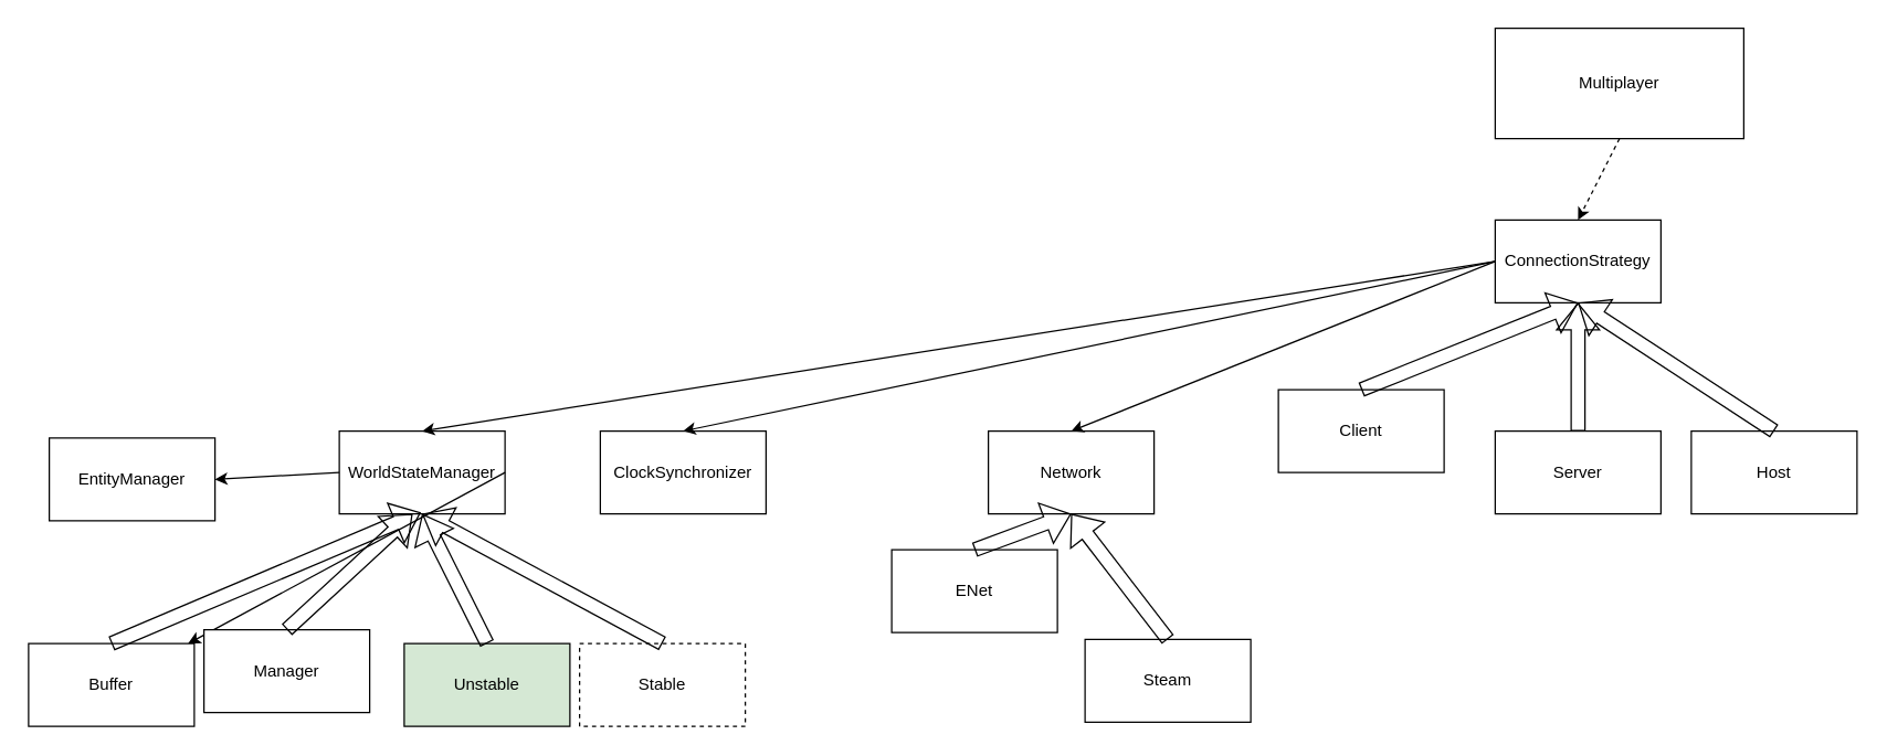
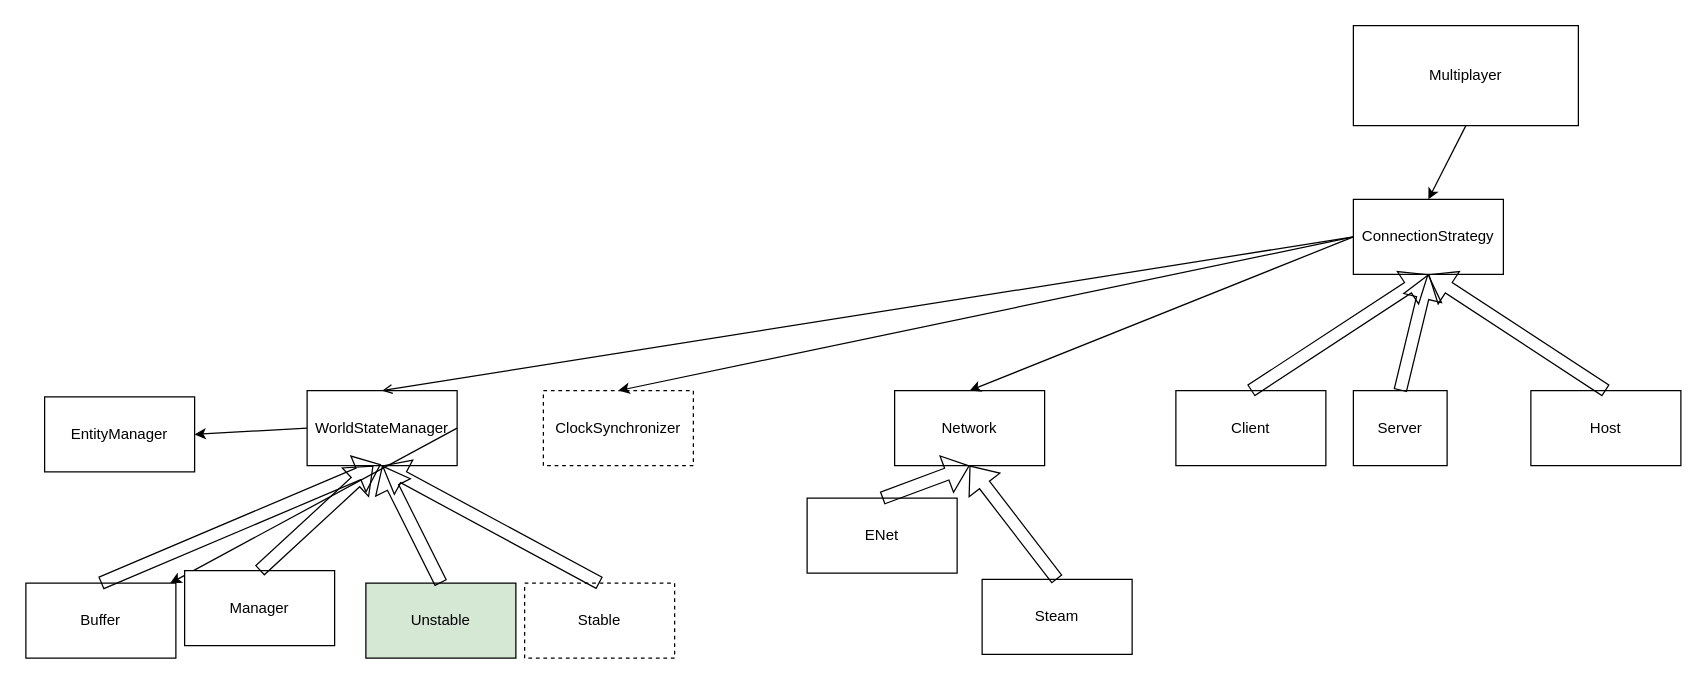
  <mxCell id="0" />
  <mxCell id="1" parent="0" />
  <mxCell id="2" value="Multiplayer" style="rounded=0;whiteSpace=wrap;html=1;" parent="1" vertex="1"><mxGeometry x="1082" y="20" width="180" height="80" as="geometry" /></mxCell>
  <mxCell id="3" value="Network" style="rounded=0;whiteSpace=wrap;html=1;" parent="1" vertex="1"><mxGeometry x="715" y="312" width="120" height="60" as="geometry" /></mxCell>
  <mxCell id="4" value="ENet" style="rounded=0;whiteSpace=wrap;html=1;" parent="1" vertex="1"><mxGeometry x="645" y="398" width="120" height="60" as="geometry" /></mxCell>
  <mxCell id="5" value="Steam" style="rounded=0;whiteSpace=wrap;html=1;" parent="1" vertex="1"><mxGeometry x="785" y="463" width="120" height="60" as="geometry" /></mxCell>
  <mxCell id="6" value="" style="shape=flexArrow;endArrow=classic;html=1;rounded=0;entryX=0.5;entryY=1;entryDx=0;entryDy=0;exitX=0.5;exitY=0;exitDx=0;exitDy=0;" parent="1" source="4" target="3" edge="1"><mxGeometry width="50" height="50" relative="1" as="geometry"><mxPoint x="975" y="580" as="sourcePoint" /><mxPoint x="1025" y="530" as="targetPoint" /></mxGeometry></mxCell>
  <mxCell id="7" value="" style="shape=flexArrow;endArrow=classic;html=1;rounded=0;exitX=0.5;exitY=0;exitDx=0;exitDy=0;" parent="1" source="5" edge="1"><mxGeometry width="50" height="50" relative="1" as="geometry"><mxPoint x="975" y="580" as="sourcePoint" /><mxPoint x="775" y="372" as="targetPoint" /></mxGeometry></mxCell>
  <mxCell id="8" value="ConnectionStrategy" style="rounded=0;whiteSpace=wrap;html=1;" parent="1" vertex="1"><mxGeometry x="1082" y="159" width="120" height="60" as="geometry" /></mxCell>
- <mxCell id="9" value="Client" style="rounded=0;whiteSpace=wrap;html=1;" parent="1" vertex="1"><mxGeometry x="925" y="282" width="120" height="60" as="geometry" /></mxCell>
- <mxCell id="10" value="Server" style="rounded=0;whiteSpace=wrap;html=1;" parent="1" vertex="1"><mxGeometry x="1082" y="312" width="120" height="60" as="geometry" /></mxCell>
+ <mxCell id="9" value="Client" style="rounded=0;whiteSpace=wrap;html=1;" parent="1" vertex="1"><mxGeometry x="940" y="312" width="120" height="60" as="geometry" /></mxCell>
+ <mxCell id="10" value="Server" style="rounded=0;whiteSpace=wrap;html=1;" parent="1" vertex="1"><mxGeometry x="1082" y="312" width="75" height="60" as="geometry" /></mxCell>
  <mxCell id="11" value="Host" style="rounded=0;whiteSpace=wrap;html=1;" parent="1" vertex="1"><mxGeometry x="1224" y="312" width="120" height="60" as="geometry" /></mxCell>
  <mxCell id="12" value="" style="shape=flexArrow;endArrow=classic;html=1;rounded=0;exitX=0.5;exitY=0;exitDx=0;exitDy=0;entryX=0.5;entryY=1;entryDx=0;entryDy=0;" parent="1" source="9" target="8" edge="1"><mxGeometry width="50" height="50" relative="1" as="geometry"><mxPoint x="893" y="366" as="sourcePoint" /><mxPoint x="943" y="316" as="targetPoint" /></mxGeometry></mxCell>
  <mxCell id="13" value="" style="shape=flexArrow;endArrow=classic;html=1;rounded=0;entryX=0.5;entryY=1;entryDx=0;entryDy=0;exitX=0.5;exitY=0;exitDx=0;exitDy=0;" parent="1" source="10" target="8" edge="1"><mxGeometry width="50" height="50" relative="1" as="geometry"><mxPoint x="893" y="366" as="sourcePoint" /><mxPoint x="943" y="316" as="targetPoint" /></mxGeometry></mxCell>
  <mxCell id="14" value="" style="shape=flexArrow;endArrow=classic;html=1;rounded=0;entryX=0.5;entryY=1;entryDx=0;entryDy=0;exitX=0.5;exitY=0;exitDx=0;exitDy=0;" parent="1" source="11" target="8" edge="1"><mxGeometry width="50" height="50" relative="1" as="geometry"><mxPoint x="893" y="366" as="sourcePoint" /><mxPoint x="943" y="316" as="targetPoint" /></mxGeometry></mxCell>
  <mxCell id="15" value="" style="endArrow=classic;html=1;rounded=0;exitX=0;exitY=0.5;exitDx=0;exitDy=0;entryX=0.5;entryY=0;entryDx=0;entryDy=0;" parent="1" source="8" target="3" edge="1"><mxGeometry width="50" height="50" relative="1" as="geometry"><mxPoint x="948" y="366" as="sourcePoint" /><mxPoint x="998" y="316" as="targetPoint" /></mxGeometry></mxCell>
- <mxCell id="16" value="" style="endArrow=classic;html=1;rounded=0;exitX=0.5;exitY=1;exitDx=0;exitDy=0;entryX=0.5;entryY=0;entryDx=0;entryDy=0;dashed=1;" parent="1" source="2" target="8" edge="1"><mxGeometry width="50" height="50" relative="1" as="geometry"><mxPoint x="948" y="366" as="sourcePoint" /><mxPoint x="998" y="316" as="targetPoint" /></mxGeometry></mxCell>
- <mxCell id="17" value="ClockSynchronizer" style="rounded=0;whiteSpace=wrap;html=1;" parent="1" vertex="1"><mxGeometry x="434" y="312" width="120" height="60" as="geometry" /></mxCell>
+ <mxCell id="16" value="" style="endArrow=classic;html=1;rounded=0;exitX=0.5;exitY=1;exitDx=0;exitDy=0;entryX=0.5;entryY=0;entryDx=0;entryDy=0;" parent="1" source="2" target="8" edge="1"><mxGeometry width="50" height="50" relative="1" as="geometry"><mxPoint x="948" y="366" as="sourcePoint" /><mxPoint x="998" y="316" as="targetPoint" /></mxGeometry></mxCell>
+ <mxCell id="17" value="ClockSynchronizer" style="rounded=0;whiteSpace=wrap;html=1;dashed=1;" parent="1" vertex="1"><mxGeometry x="434" y="312" width="120" height="60" as="geometry" /></mxCell>
  <mxCell id="18" value="WorldStateManager" style="rounded=0;whiteSpace=wrap;html=1;" parent="1" vertex="1"><mxGeometry x="245" y="312" width="120" height="60" as="geometry" /></mxCell>
  <mxCell id="19" value="" style="endArrow=classic;html=1;rounded=0;exitX=0;exitY=0.5;exitDx=0;exitDy=0;entryX=0.5;entryY=0;entryDx=0;entryDy=0;" parent="1" source="8" target="17" edge="1"><mxGeometry width="50" height="50" relative="1" as="geometry"><mxPoint x="509" y="371" as="sourcePoint" /><mxPoint x="559" y="321" as="targetPoint" /></mxGeometry></mxCell>
- <mxCell id="20" value="" style="endArrow=classic;html=1;rounded=0;exitX=0;exitY=0.5;exitDx=0;exitDy=0;entryX=0.5;entryY=0;entryDx=0;entryDy=0;" parent="1" source="8" target="18" edge="1"><mxGeometry width="50" height="50" relative="1" as="geometry"><mxPoint x="509" y="371" as="sourcePoint" /><mxPoint x="559" y="321" as="targetPoint" /></mxGeometry></mxCell>
+ <mxCell id="20" value="" style="endArrow=open;html=1;rounded=0;exitX=0;exitY=0.5;exitDx=0;exitDy=0;entryX=0.5;entryY=0;entryDx=0;entryDy=0;" parent="1" source="8" target="18" edge="1"><mxGeometry width="50" height="50" relative="1" as="geometry"><mxPoint x="509" y="371" as="sourcePoint" /><mxPoint x="559" y="321" as="targetPoint" /></mxGeometry></mxCell>
  <mxCell id="21" value="" style="endArrow=classic;html=1;rounded=0;exitX=1;exitY=0.5;exitDx=0;exitDy=0;" parent="1" source="18" target="28" edge="1"><mxGeometry width="50" height="50" relative="1" as="geometry"><mxPoint x="802" y="371" as="sourcePoint" /><mxPoint x="444" y="364" as="targetPoint" /></mxGeometry></mxCell>
  <mxCell id="22" value="EntityManager" style="rounded=0;whiteSpace=wrap;html=1;" parent="1" vertex="1"><mxGeometry x="35" y="317" width="120" height="60" as="geometry" /></mxCell>
  <mxCell id="23" value="" style="endArrow=classic;html=1;rounded=0;exitX=0;exitY=0.5;exitDx=0;exitDy=0;entryX=1;entryY=0.5;entryDx=0;entryDy=0;" parent="1" source="18" target="22" edge="1"><mxGeometry width="50" height="50" relative="1" as="geometry"><mxPoint x="605" y="369" as="sourcePoint" /><mxPoint x="655" y="319" as="targetPoint" /></mxGeometry></mxCell>
  <mxCell id="24" value="Unstable" style="rounded=0;whiteSpace=wrap;html=1;fillColor=#d5e8d4;" parent="1" vertex="1"><mxGeometry x="292" y="466" width="120" height="60" as="geometry" /></mxCell>
  <mxCell id="25" value="Stable" style="rounded=0;whiteSpace=wrap;html=1;dashed=1;" parent="1" vertex="1"><mxGeometry x="419" y="466" width="120" height="60" as="geometry" /></mxCell>
  <mxCell id="26" value="" style="shape=flexArrow;endArrow=classic;html=1;rounded=0;exitX=0.5;exitY=0;exitDx=0;exitDy=0;entryX=0.5;entryY=1;entryDx=0;entryDy=0;" parent="1" source="24" target="18" edge="1"><mxGeometry width="50" height="50" relative="1" as="geometry"><mxPoint x="605" y="369" as="sourcePoint" /><mxPoint x="655" y="319" as="targetPoint" /></mxGeometry></mxCell>
  <mxCell id="27" value="" style="shape=flexArrow;endArrow=classic;html=1;rounded=0;entryX=0.5;entryY=1;entryDx=0;entryDy=0;exitX=0.5;exitY=0;exitDx=0;exitDy=0;" parent="1" source="25" target="18" edge="1"><mxGeometry width="50" height="50" relative="1" as="geometry"><mxPoint x="605" y="369" as="sourcePoint" /><mxPoint x="655" y="319" as="targetPoint" /></mxGeometry></mxCell>
  <mxCell id="28" value="Buffer" style="rounded=0;whiteSpace=wrap;html=1;" parent="1" vertex="1"><mxGeometry x="20" y="466" width="120" height="60" as="geometry" /></mxCell>
  <mxCell id="29" value="Manager" style="rounded=0;whiteSpace=wrap;html=1;" parent="1" vertex="1"><mxGeometry x="147" y="456" width="120" height="60" as="geometry" /></mxCell>
  <mxCell id="30" value="" style="shape=flexArrow;endArrow=classic;html=1;rounded=0;exitX=0.5;exitY=0;exitDx=0;exitDy=0;" parent="1" source="29" edge="1"><mxGeometry width="50" height="50" relative="1" as="geometry"><mxPoint x="652" y="373" as="sourcePoint" /><mxPoint x="298" y="372" as="targetPoint" /></mxGeometry></mxCell>
  <mxCell id="31" value="" style="shape=flexArrow;endArrow=classic;html=1;rounded=0;exitX=0.5;exitY=0;exitDx=0;exitDy=0;" parent="1" source="28" edge="1"><mxGeometry width="50" height="50" relative="1" as="geometry"><mxPoint x="652" y="373" as="sourcePoint" /><mxPoint x="304" y="371" as="targetPoint" /></mxGeometry></mxCell>
